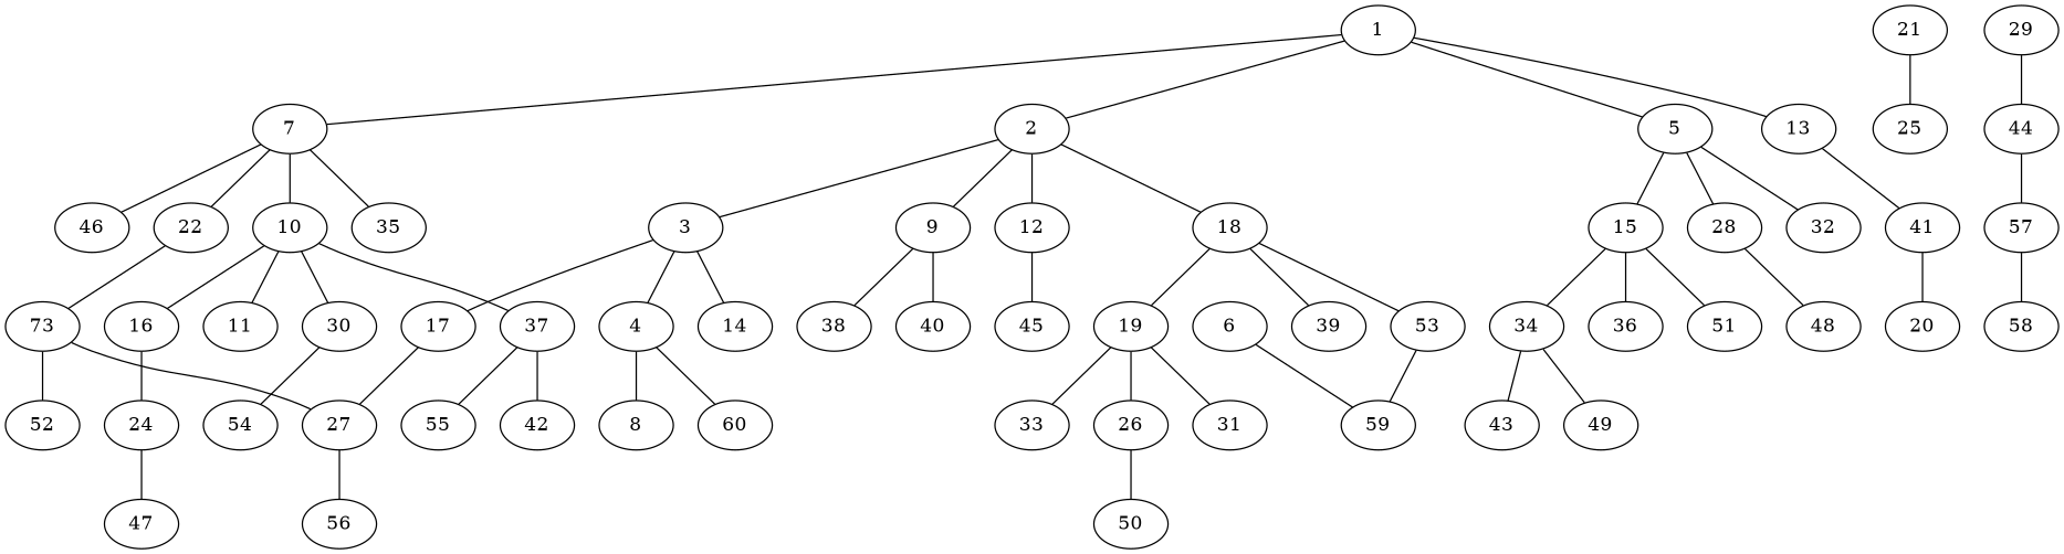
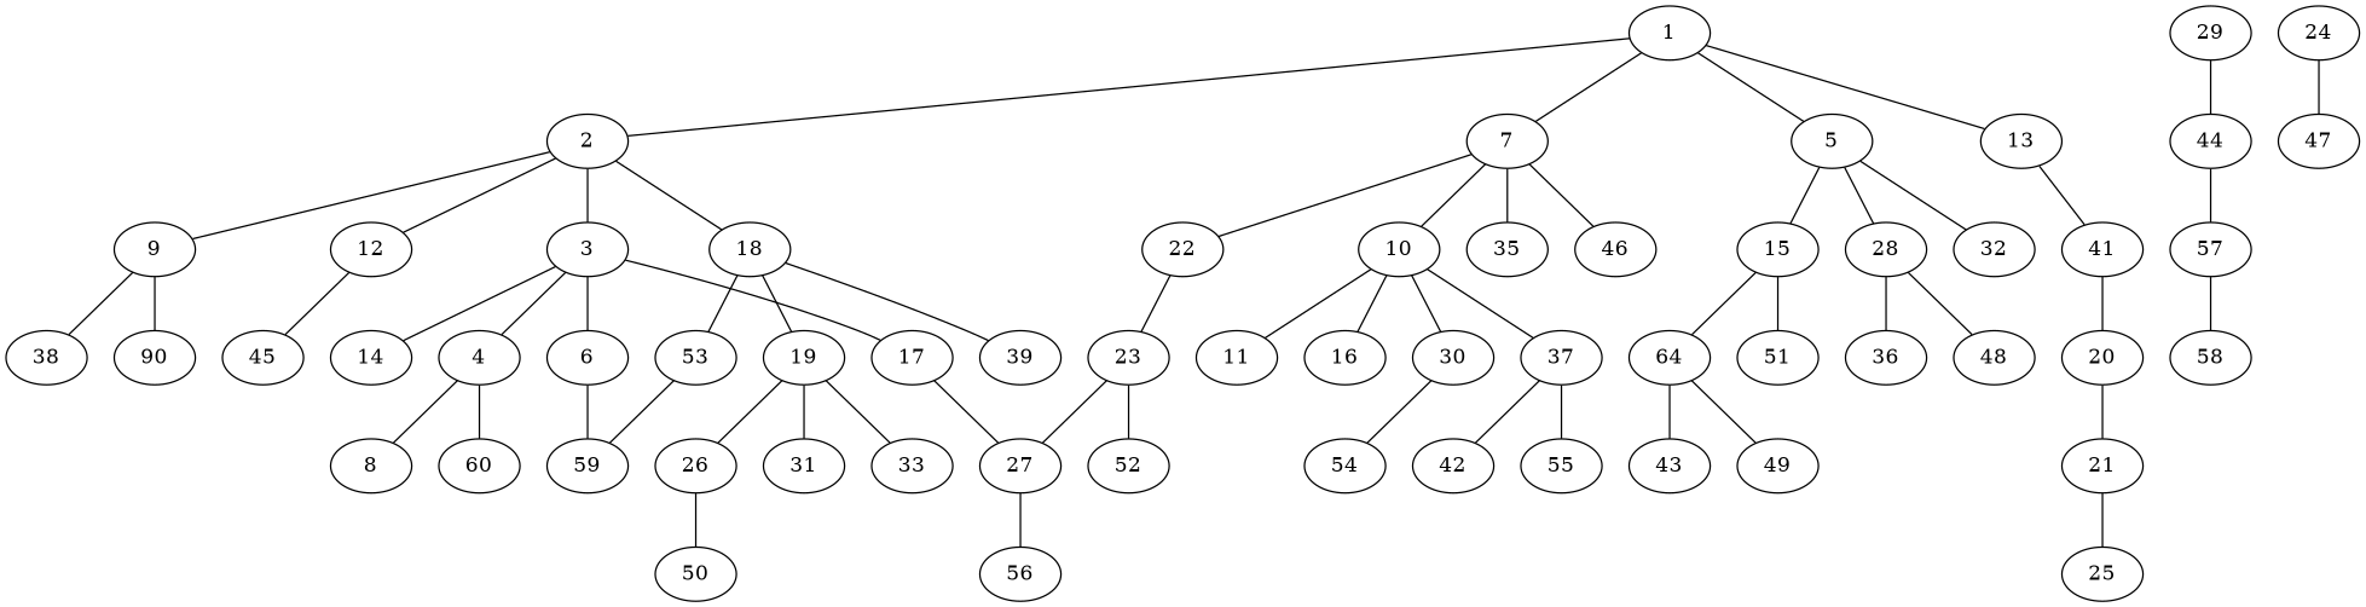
  graph {
    1
    2
    5
    7
    13
    3
    9
    12
    18
    15
    28
    32
    10
    22
    35
    46
    41
    4
    6
    14
    17
    38
-   40
+   40 [label=90]
    45
    19
    39
    53
-   34
+   34 [label=64]
    36
    51
    48
    11
    16
    30
    37
-   23 [label=73]
+   23
    20
    21
    8
    60
    59
    27
    26
    31
    33
    29
    44
    56
    43
    49
    24
    54
    42
    55
    52
    47
    25
    50
    57
    58
    1 -- 2
    1 -- 5
    1 -- 7
    1 -- 13
    2 -- 3
    2 -- 9
    2 -- 12
    2 -- 18
    5 -- 15
    5 -- 28
    5 -- 32
    7 -- 10
    7 -- 22
    7 -- 35
    7 -- 46
    13 -- 41
    3 -- 4
+   3 -- 6
    3 -- 14
    3 -- 17
    9 -- 38
    9 -- 40
    12 -- 45
    18 -- 19
    18 -- 39
    18 -- 53
    15 -- 34
-   15 -- 36
+   28 -- 36
    15 -- 51
    28 -- 48
    10 -- 11
    10 -- 16
    10 -- 30
    10 -- 37
    22 -- 23
    41 -- 20
    4 -- 8
    4 -- 60
    6 -- 59
    17 -- 27
    19 -- 26
    19 -- 31
    19 -- 33
    53 -- 59
    34 -- 43
    34 -- 49
-   16 -- 24
    30 -- 54
    37 -- 42
    37 -- 55
    23 -- 27
    23 -- 52
+   20 -- 21
    21 -- 25
    27 -- 56
    26 -- 50
    29 -- 44
    44 -- 57
    24 -- 47
    57 -- 58
  }
